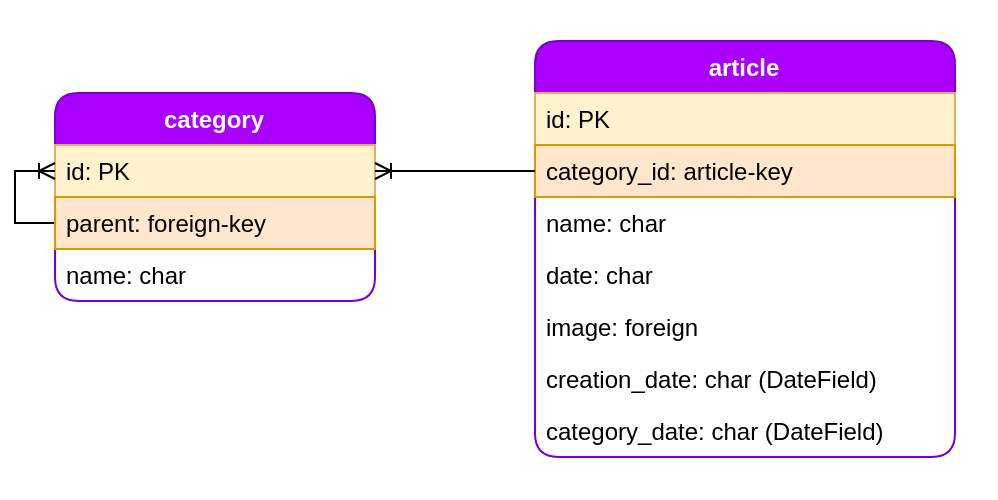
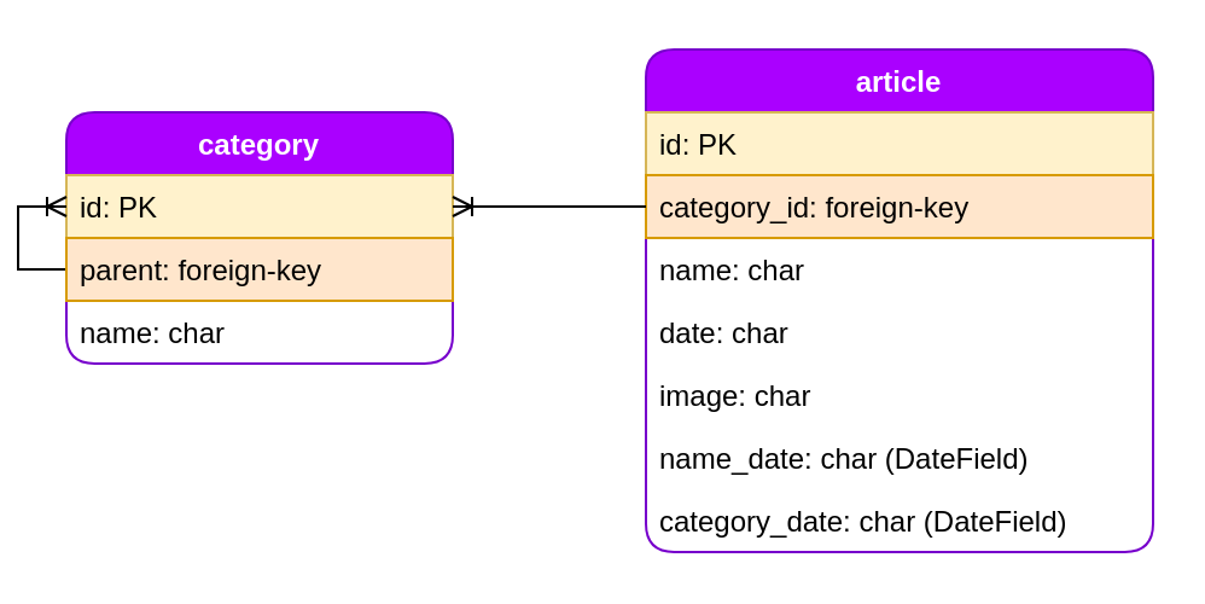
  <mxCell id="0" />
  <mxCell id="1" parent="0" />
  <mxCell id="2" value="category" style="swimlane;fontStyle=1;align=center;verticalAlign=top;childLayout=stackLayout;horizontal=1;startSize=26;horizontalStack=0;resizeParent=1;resizeParentMax=0;resizeLast=0;collapsible=1;marginBottom=0;fillColor=#aa00ff;strokeColor=#7700CC;fontColor=#ffffff;rounded=1;" vertex="1" parent="1"><mxGeometry x="20" y="46" width="160" height="104" as="geometry" /></mxCell>
  <mxCell id="3" value="id: PK" style="text;strokeColor=#d6b656;fillColor=#fff2cc;align=left;verticalAlign=top;spacingLeft=4;spacingRight=4;overflow=hidden;rotatable=0;points=[[0,0.5],[1,0.5]];portConstraint=eastwest;" vertex="1" parent="2"><mxGeometry y="26" width="160" height="26" as="geometry" /></mxCell>
  <mxCell id="4" style="edgeStyle=orthogonalEdgeStyle;rounded=0;orthogonalLoop=1;jettySize=auto;html=1;entryX=0;entryY=0.5;entryDx=0;entryDy=0;endArrow=ERoneToMany;endFill=0;" edge="1" parent="2" source="5" target="3"><mxGeometry relative="1" as="geometry" /></mxCell>
  <mxCell id="5" value="parent: foreign-key" style="text;strokeColor=#d79b00;fillColor=#ffe6cc;align=left;verticalAlign=top;spacingLeft=4;spacingRight=4;overflow=hidden;rotatable=0;points=[[0,0.5],[1,0.5]];portConstraint=eastwest;" vertex="1" parent="2"><mxGeometry y="52" width="160" height="26" as="geometry" /></mxCell>
  <mxCell id="6" value="name: char" style="text;strokeColor=none;fillColor=none;align=left;verticalAlign=top;spacingLeft=4;spacingRight=4;overflow=hidden;rotatable=0;points=[[0,0.5],[1,0.5]];portConstraint=eastwest;" vertex="1" parent="2"><mxGeometry y="78" width="160" height="26" as="geometry" /></mxCell>
  <mxCell id="7" value="article" style="swimlane;fontStyle=1;align=center;verticalAlign=top;childLayout=stackLayout;horizontal=1;startSize=26;horizontalStack=0;resizeParent=1;resizeParentMax=0;resizeLast=0;collapsible=1;marginBottom=0;fillColor=#aa00ff;strokeColor=#7700CC;fontColor=#ffffff;rounded=1;" vertex="1" parent="1"><mxGeometry x="260" y="20" width="210" height="208" as="geometry" /></mxCell>
  <mxCell id="8" value="id: PK" style="text;strokeColor=#d6b656;fillColor=#fff2cc;align=left;verticalAlign=top;spacingLeft=4;spacingRight=4;overflow=hidden;rotatable=0;points=[[0,0.5],[1,0.5]];portConstraint=eastwest;" vertex="1" parent="7"><mxGeometry y="26" width="210" height="26" as="geometry" /></mxCell>
- <mxCell id="9" value="category_id: article-key&#10;" style="text;strokeColor=#d79b00;fillColor=#ffe6cc;align=left;verticalAlign=top;spacingLeft=4;spacingRight=4;overflow=hidden;rotatable=0;points=[[0,0.5],[1,0.5]];portConstraint=eastwest;" vertex="1" parent="7"><mxGeometry y="52" width="210" height="26" as="geometry" /></mxCell>
+ <mxCell id="9" value="category_id: foreign-key&#10;" style="text;strokeColor=#d79b00;fillColor=#ffe6cc;align=left;verticalAlign=top;spacingLeft=4;spacingRight=4;overflow=hidden;rotatable=0;points=[[0,0.5],[1,0.5]];portConstraint=eastwest;" vertex="1" parent="7"><mxGeometry y="52" width="210" height="26" as="geometry" /></mxCell>
  <mxCell id="10" value="name: char" style="text;strokeColor=none;fillColor=none;align=left;verticalAlign=top;spacingLeft=4;spacingRight=4;overflow=hidden;rotatable=0;points=[[0,0.5],[1,0.5]];portConstraint=eastwest;" vertex="1" parent="7"><mxGeometry y="78" width="210" height="26" as="geometry" /></mxCell>
  <mxCell id="11" value="date: char" style="text;strokeColor=none;fillColor=none;align=left;verticalAlign=top;spacingLeft=4;spacingRight=4;overflow=hidden;rotatable=0;points=[[0,0.5],[1,0.5]];portConstraint=eastwest;" vertex="1" parent="7"><mxGeometry y="104" width="210" height="26" as="geometry" /></mxCell>
- <mxCell id="12" value="image: foreign" style="text;strokeColor=none;fillColor=none;align=left;verticalAlign=top;spacingLeft=4;spacingRight=4;overflow=hidden;rotatable=0;points=[[0,0.5],[1,0.5]];portConstraint=eastwest;" vertex="1" parent="7"><mxGeometry y="130" width="210" height="26" as="geometry" /></mxCell>
- <mxCell id="13" value="creation_date: char (DateField)" style="text;strokeColor=none;fillColor=none;align=left;verticalAlign=top;spacingLeft=4;spacingRight=4;overflow=hidden;rotatable=0;points=[[0,0.5],[1,0.5]];portConstraint=eastwest;" vertex="1" parent="7"><mxGeometry y="156" width="210" height="26" as="geometry" /></mxCell>
+ <mxCell id="12" value="image: char" style="text;strokeColor=none;fillColor=none;align=left;verticalAlign=top;spacingLeft=4;spacingRight=4;overflow=hidden;rotatable=0;points=[[0,0.5],[1,0.5]];portConstraint=eastwest;" vertex="1" parent="7"><mxGeometry y="130" width="210" height="26" as="geometry" /></mxCell>
+ <mxCell id="13" value="name_date: char (DateField)" style="text;strokeColor=none;fillColor=none;align=left;verticalAlign=top;spacingLeft=4;spacingRight=4;overflow=hidden;rotatable=0;points=[[0,0.5],[1,0.5]];portConstraint=eastwest;" vertex="1" parent="7"><mxGeometry y="156" width="210" height="26" as="geometry" /></mxCell>
  <mxCell id="14" value="category_date: char (DateField)" style="text;strokeColor=none;fillColor=none;align=left;verticalAlign=top;spacingLeft=4;spacingRight=4;overflow=hidden;rotatable=0;points=[[0,0.5],[1,0.5]];portConstraint=eastwest;" vertex="1" parent="7"><mxGeometry y="182" width="210" height="26" as="geometry" /></mxCell>
  <mxCell id="15" style="edgeStyle=orthogonalEdgeStyle;rounded=0;orthogonalLoop=1;jettySize=auto;html=1;entryX=1;entryY=0.5;entryDx=0;entryDy=0;endArrow=ERoneToMany;endFill=0;" edge="1" parent="1" source="9" target="3"><mxGeometry relative="1" as="geometry" /></mxCell>
